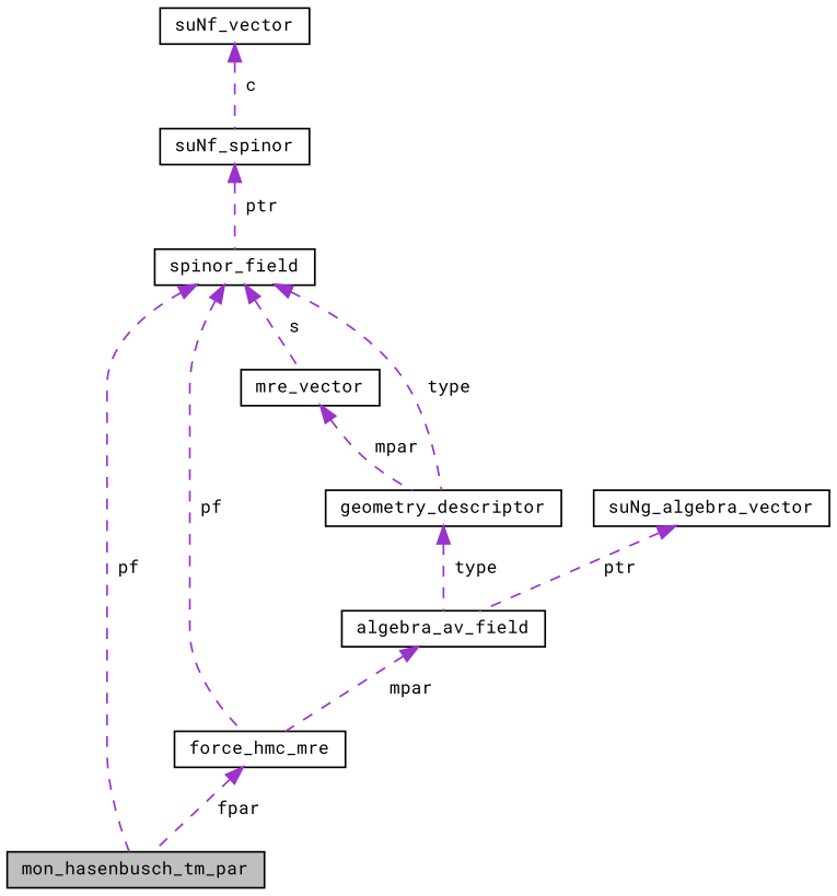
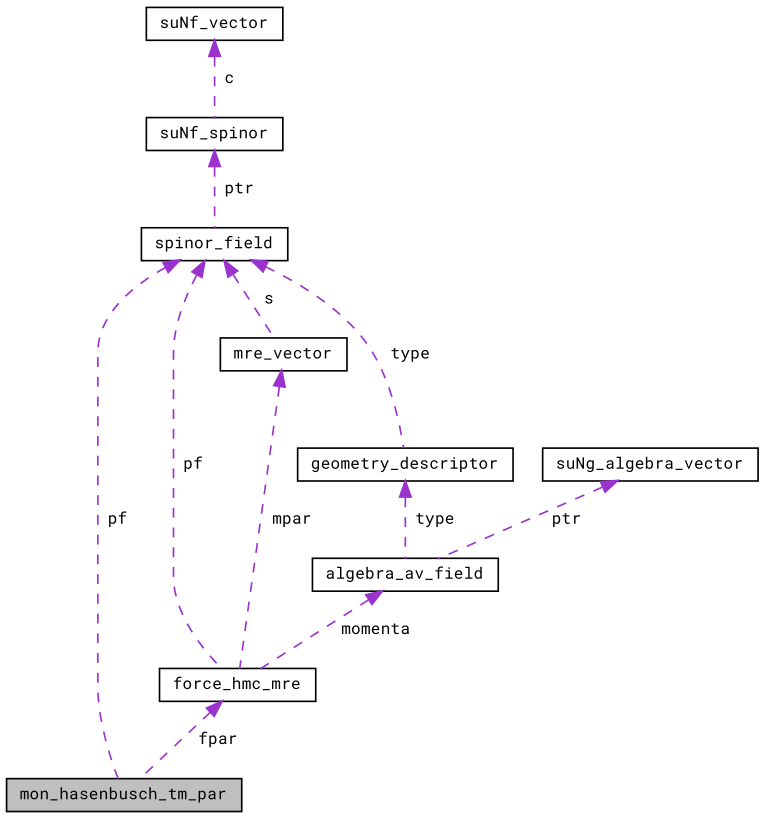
  digraph {
    fontname="Roboto Mono"
    node [color=black fillcolor=white fontname="Roboto Mono" fontsize=10 shape=record style=filled]
    edge [color=darkorchid3 dir=back fontname="Roboto Mono" fontsize=10 labelfontname=Helvetica labelfontsize=10 style=dashed]
    n1 [fillcolor=grey75 fontcolor=black height=0.2 label=mon_hasenbusch_tm_par width=0.4]
    n2 [height=0.2 label=force_hmc_mre width=0.4]
    n3 [height=0.2 label=mre_vector width=0.4]
    n4 [height=0.2 label=spinor_field width=0.4]
    n5 [height=0.2 label=geometry_descriptor width=0.4]
    n6 [height=0.2 label=algebra_av_field width=0.4]
    n7 [height=0.2 label=suNf_spinor width=0.4]
    n8 [height=0.2 label=suNf_vector width=0.4]
    n9 [height=0.2 label=suNg_algebra_vector width=0.4]
    n2 -> n1 [label=" fpar"]
-   n3 -> n5 [label=" mpar"]
+   n3 -> n2 [label=" mpar"]
    n4 -> n1 [label=" pf"]
    n4 -> n2 [label=" pf"]
    n4 -> n3 [label=" s"]
    n4 -> n5 [label=" type"]
    n5 -> n6 [label=" type"]
-   n6 -> n2 [label=" mpar"]
+   n6 -> n2 [label=" momenta"]
    n7 -> n4 [label=" ptr"]
    n8 -> n7 [label=" c"]
    n9 -> n6 [label=" ptr"]
  }
